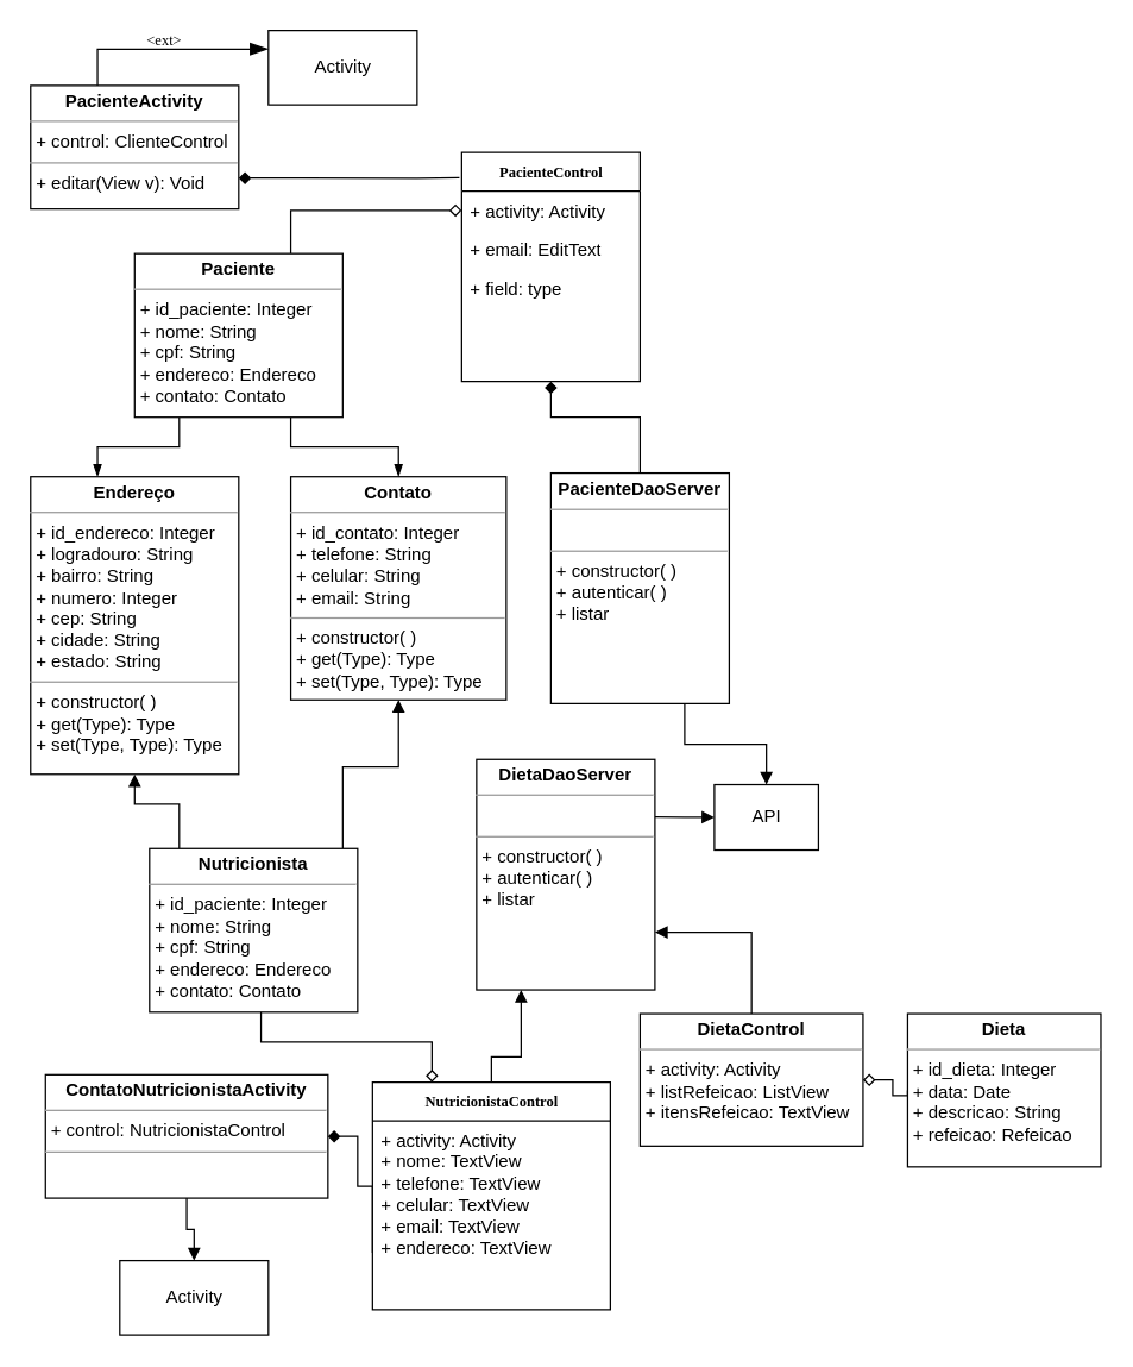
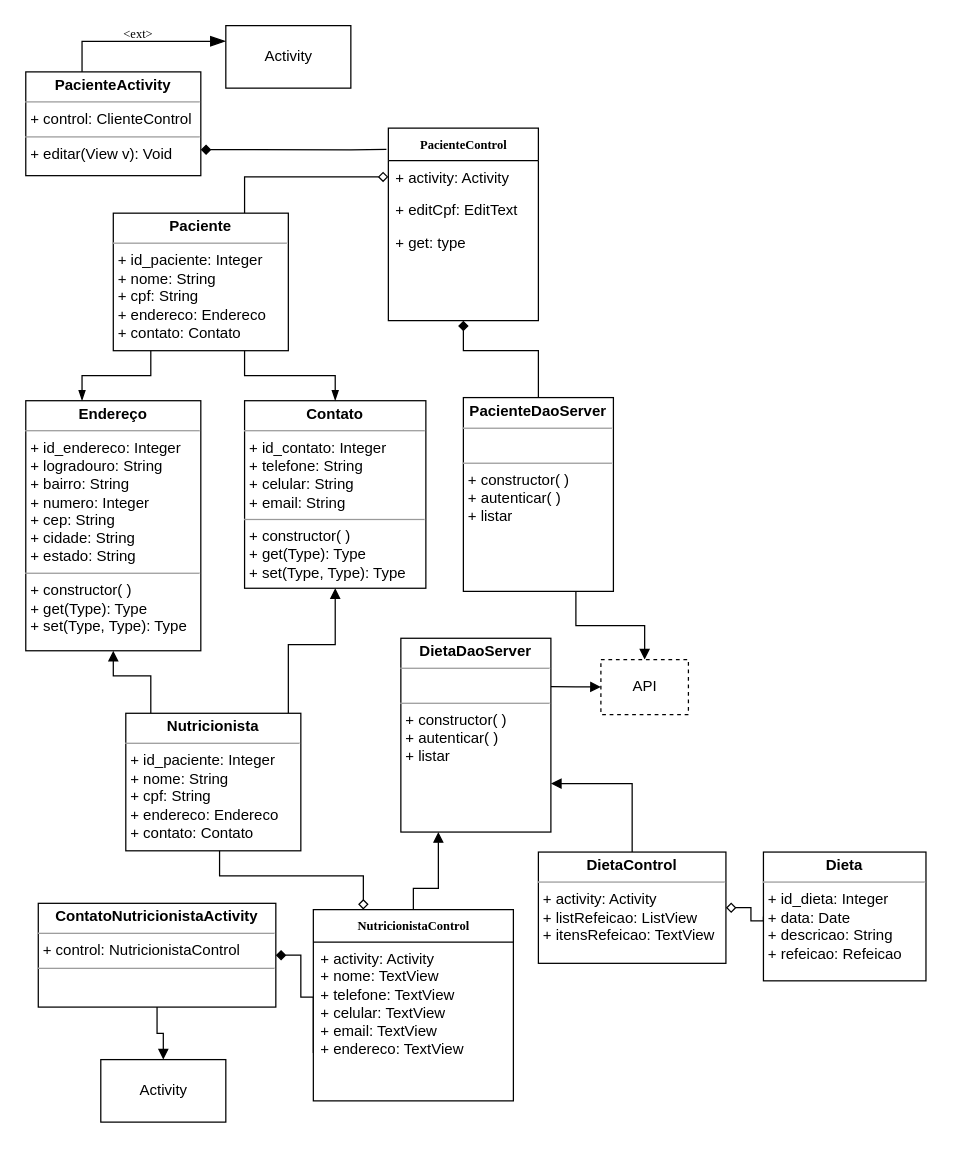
  <mxCell id="0" />
  <mxCell id="1" parent="0" />
  <mxCell id="2" value="&lt;b&gt;PacienteControl&lt;/b&gt;" style="swimlane;html=1;fontStyle=0;childLayout=stackLayout;horizontal=1;startSize=26;fillColor=none;horizontalStack=0;resizeParent=1;resizeLast=0;collapsible=1;marginBottom=0;swimlaneFillColor=#ffffff;rounded=0;shadow=0;comic=0;labelBackgroundColor=none;strokeColor=#000000;strokeWidth=1;fontFamily=Verdana;fontSize=10;fontColor=#000000;align=center;" parent="1" vertex="1"><mxGeometry x="310" y="102" width="120" height="154" as="geometry" /></mxCell>
  <mxCell id="3" value="+ activity: Activity" style="text;html=1;strokeColor=none;fillColor=none;align=left;verticalAlign=top;spacingLeft=4;spacingRight=4;whiteSpace=wrap;overflow=hidden;rotatable=0;points=[[0,0.5],[1,0.5]];portConstraint=eastwest;" parent="2" vertex="1"><mxGeometry y="26" width="120" height="26" as="geometry" /></mxCell>
- <mxCell id="4" value="+ email: EditText" style="text;html=1;strokeColor=none;fillColor=none;align=left;verticalAlign=top;spacingLeft=4;spacingRight=4;whiteSpace=wrap;overflow=hidden;rotatable=0;points=[[0,0.5],[1,0.5]];portConstraint=eastwest;" parent="2" vertex="1"><mxGeometry y="52" width="120" height="26" as="geometry" /></mxCell>
- <mxCell id="5" value="+ field: type" style="text;html=1;strokeColor=none;fillColor=none;align=left;verticalAlign=top;spacingLeft=4;spacingRight=4;whiteSpace=wrap;overflow=hidden;rotatable=0;points=[[0,0.5],[1,0.5]];portConstraint=eastwest;" parent="2" vertex="1"><mxGeometry y="78" width="120" height="26" as="geometry" /></mxCell>
+ <mxCell id="4" value="+ editCpf: EditText" style="text;html=1;strokeColor=none;fillColor=none;align=left;verticalAlign=top;spacingLeft=4;spacingRight=4;whiteSpace=wrap;overflow=hidden;rotatable=0;points=[[0,0.5],[1,0.5]];portConstraint=eastwest;" parent="2" vertex="1"><mxGeometry y="52" width="120" height="26" as="geometry" /></mxCell>
+ <mxCell id="5" value="+ get: type" style="text;html=1;strokeColor=none;fillColor=none;align=left;verticalAlign=top;spacingLeft=4;spacingRight=4;whiteSpace=wrap;overflow=hidden;rotatable=0;points=[[0,0.5],[1,0.5]];portConstraint=eastwest;" parent="2" vertex="1"><mxGeometry y="78" width="120" height="26" as="geometry" /></mxCell>
  <mxCell id="6" value="&lt;p style=&quot;margin: 0px ; margin-top: 4px ; text-align: center&quot;&gt;&lt;b&gt;Contato&lt;/b&gt;&lt;/p&gt;&lt;hr size=&quot;1&quot;&gt;&lt;p style=&quot;margin: 0px ; margin-left: 4px&quot;&gt;+ id_contato: Integer&lt;br&gt;+ telefone: String&lt;/p&gt;&lt;p style=&quot;margin: 0px ; margin-left: 4px&quot;&gt;+ celular: String&lt;/p&gt;&lt;p style=&quot;margin: 0px ; margin-left: 4px&quot;&gt;+ email: String&lt;/p&gt;&lt;hr size=&quot;1&quot;&gt;&lt;p style=&quot;margin: 0px ; margin-left: 4px&quot;&gt;+ constructor( )&lt;br&gt;&lt;/p&gt;&lt;p style=&quot;margin: 0px ; margin-left: 4px&quot;&gt;+ get(Type): Type&lt;br&gt;+ set(Type, Type): Type&lt;/p&gt;" style="verticalAlign=top;align=left;overflow=fill;fontSize=12;fontFamily=Helvetica;html=1;rounded=0;shadow=0;comic=0;labelBackgroundColor=none;strokeColor=#000000;strokeWidth=1;fillColor=#ffffff;" parent="1" vertex="1"><mxGeometry x="195" y="320" width="145" height="150" as="geometry" /></mxCell>
  <mxCell id="7" value="&amp;lt;ext&amp;gt;&amp;nbsp;&lt;br&gt;&lt;br&gt;" style="edgeStyle=orthogonalEdgeStyle;rounded=0;html=1;labelBackgroundColor=none;startFill=0;endArrow=blockThin;endFill=1;endSize=10;fontFamily=Verdana;fontSize=10;entryX=0;entryY=0.25;entryDx=0;entryDy=0;" parent="1" source="9" target="28" edge="1"><mxGeometry relative="1" as="geometry"><mxPoint x="370" y="0" as="targetPoint" /><Array as="points"><mxPoint x="65" y="33" /></Array></mxGeometry></mxCell>
  <mxCell id="8" value="" style="edgeStyle=orthogonalEdgeStyle;rounded=0;orthogonalLoop=1;jettySize=auto;html=1;endArrow=none;endFill=0;entryX=-0.013;entryY=0.11;entryDx=0;entryDy=0;startArrow=diamond;startFill=1;exitX=1;exitY=0.75;exitDx=0;exitDy=0;entryPerimeter=0;" edge="1" parent="1" source="9" target="2"><mxGeometry relative="1" as="geometry"><mxPoint x="350" y="68.5" as="targetPoint" /><Array as="points"><mxPoint x="280" y="119" /><mxPoint x="280" y="119" /></Array></mxGeometry></mxCell>
  <mxCell id="9" value="&lt;p style=&quot;margin: 0px ; margin-top: 4px ; text-align: center&quot;&gt;&lt;b&gt;PacienteActivity&lt;/b&gt;&lt;/p&gt;&lt;hr size=&quot;1&quot;&gt;&lt;p style=&quot;margin: 0px ; margin-left: 4px&quot;&gt;+ control: ClienteControl&lt;br&gt;&lt;/p&gt;&lt;hr size=&quot;1&quot;&gt;&lt;p style=&quot;margin: 0px ; margin-left: 4px&quot;&gt;+ editar(View v): Void&lt;br&gt;&lt;/p&gt;" style="verticalAlign=top;align=left;overflow=fill;fontSize=12;fontFamily=Helvetica;html=1;rounded=0;shadow=0;comic=0;labelBackgroundColor=none;strokeColor=#000000;strokeWidth=1;fillColor=#ffffff;" parent="1" vertex="1"><mxGeometry y="57" width="140" height="83" as="geometry" x="20" /></mxCell>
  <mxCell id="10" value="" style="edgeStyle=orthogonalEdgeStyle;rounded=0;orthogonalLoop=1;jettySize=auto;html=1;endArrow=blockThin;endFill=1;entryX=0.5;entryY=0;entryDx=0;entryDy=0;exitX=0.75;exitY=1;exitDx=0;exitDy=0;" edge="1" parent="1" source="13" target="6"><mxGeometry relative="1" as="geometry"><Array as="points"><mxPoint x="195" y="300" /><mxPoint x="268" y="300" /></Array></mxGeometry></mxCell>
  <mxCell id="11" value="" style="edgeStyle=orthogonalEdgeStyle;rounded=0;orthogonalLoop=1;jettySize=auto;html=1;endArrow=blockThin;endFill=1;" edge="1" parent="1" source="13" target="14"><mxGeometry relative="1" as="geometry"><Array as="points"><mxPoint x="120" y="300" /><mxPoint x="65" y="300" /></Array></mxGeometry></mxCell>
  <mxCell id="12" value="" style="edgeStyle=orthogonalEdgeStyle;rounded=0;orthogonalLoop=1;jettySize=auto;html=1;endArrow=diamond;endFill=0;exitX=0.75;exitY=0;exitDx=0;exitDy=0;entryX=0;entryY=0.5;entryDx=0;entryDy=0;" edge="1" parent="1" source="13" target="3"><mxGeometry relative="1" as="geometry"><mxPoint x="370" y="175" as="targetPoint" /><Array as="points"><mxPoint x="195" y="141" /></Array></mxGeometry></mxCell>
  <mxCell id="13" value="&lt;p style=&quot;margin: 0px ; margin-top: 4px ; text-align: center&quot;&gt;&lt;b&gt;Paciente&lt;/b&gt;&lt;/p&gt;&lt;hr size=&quot;1&quot;&gt;&lt;p style=&quot;margin: 0px ; margin-left: 4px&quot;&gt;+ id_paciente: Integer&lt;br&gt;+ nome: String&lt;/p&gt;&lt;p style=&quot;margin: 0px ; margin-left: 4px&quot;&gt;+ cpf: String&lt;/p&gt;&lt;p style=&quot;margin: 0px ; margin-left: 4px&quot;&gt;+ endereco: Endereco&lt;/p&gt;&lt;p style=&quot;margin: 0px ; margin-left: 4px&quot;&gt;+ contato: Contato&lt;/p&gt;&lt;p style=&quot;margin: 0px ; margin-left: 4px&quot;&gt;&lt;br&gt;&lt;/p&gt;" style="verticalAlign=top;align=left;overflow=fill;fontSize=12;fontFamily=Helvetica;html=1;rounded=0;shadow=0;comic=0;labelBackgroundColor=none;strokeColor=#000000;strokeWidth=1;fillColor=#ffffff;" parent="1" vertex="1"><mxGeometry x="90" y="170" width="140" height="110" as="geometry" /></mxCell>
  <mxCell id="14" value="&lt;p style=&quot;margin: 0px ; margin-top: 4px ; text-align: center&quot;&gt;&lt;b&gt;Endereço&lt;/b&gt;&lt;/p&gt;&lt;hr size=&quot;1&quot;&gt;&lt;p style=&quot;margin: 0px ; margin-left: 4px&quot;&gt;+ id_endereco: Integer&lt;br&gt;+ logradouro: String&lt;/p&gt;&lt;p style=&quot;margin: 0px ; margin-left: 4px&quot;&gt;+ bairro: String&lt;/p&gt;&lt;p style=&quot;margin: 0px ; margin-left: 4px&quot;&gt;+ numero: Integer&lt;/p&gt;&lt;p style=&quot;margin: 0px ; margin-left: 4px&quot;&gt;+ cep: String&lt;/p&gt;&lt;p style=&quot;margin: 0px ; margin-left: 4px&quot;&gt;+ cidade: String&lt;/p&gt;&lt;p style=&quot;margin: 0px ; margin-left: 4px&quot;&gt;+ estado: String&lt;/p&gt;&lt;hr size=&quot;1&quot;&gt;&lt;p style=&quot;margin: 0px ; margin-left: 4px&quot;&gt;+ constructor( )&lt;/p&gt;&lt;p style=&quot;margin: 0px ; margin-left: 4px&quot;&gt;+ get(Type): Type&lt;br&gt;+ set(Type, Type): Type&lt;/p&gt;" style="verticalAlign=top;align=left;overflow=fill;fontSize=12;fontFamily=Helvetica;html=1;rounded=0;shadow=0;comic=0;labelBackgroundColor=none;strokeColor=#000000;strokeWidth=1;fillColor=#ffffff;" parent="1" vertex="1"><mxGeometry y="320" width="140" height="200" as="geometry" x="20" /></mxCell>
  <mxCell id="15" value="" style="edgeStyle=orthogonalEdgeStyle;rounded=0;orthogonalLoop=1;jettySize=auto;html=1;startArrow=none;startFill=0;endArrow=block;endFill=1;exitX=0.75;exitY=1;exitDx=0;exitDy=0;entryX=0.5;entryY=0;entryDx=0;entryDy=0;" edge="1" parent="1" source="16" target="29"><mxGeometry relative="1" as="geometry"><mxPoint x="545" y="555" as="targetPoint" /></mxGeometry></mxCell>
  <mxCell id="16" value="&lt;p style=&quot;margin: 0px ; margin-top: 4px ; text-align: center&quot;&gt;&lt;b&gt;PacienteDaoServer&lt;/b&gt;&lt;/p&gt;&lt;hr size=&quot;1&quot;&gt;&lt;p style=&quot;margin: 0px ; margin-left: 4px&quot;&gt;&lt;br&gt;&lt;/p&gt;&lt;hr size=&quot;1&quot;&gt;&lt;p style=&quot;margin: 0px ; margin-left: 4px&quot;&gt;+ constructor( )&lt;/p&gt;&lt;p style=&quot;margin: 0px ; margin-left: 4px&quot;&gt;+ autenticar( )&lt;/p&gt;&lt;p style=&quot;margin: 0px ; margin-left: 4px&quot;&gt;+ listar&lt;/p&gt;" style="verticalAlign=top;align=left;overflow=fill;fontSize=12;fontFamily=Helvetica;html=1;rounded=0;shadow=0;comic=0;labelBackgroundColor=none;strokeColor=#000000;strokeWidth=1;fillColor=#ffffff;" vertex="1" parent="1"><mxGeometry x="370" y="317.5" width="120" height="155" as="geometry" /></mxCell>
  <mxCell id="17" value="" style="edgeStyle=orthogonalEdgeStyle;rounded=0;orthogonalLoop=1;jettySize=auto;html=1;endArrow=none;endFill=0;startArrow=diamond;startFill=1;exitX=0.5;exitY=1;exitDx=0;exitDy=0;entryX=0.5;entryY=0;entryDx=0;entryDy=0;" edge="1" parent="1" source="2" target="16"><mxGeometry relative="1" as="geometry"><mxPoint x="560" y="125" as="sourcePoint" /><mxPoint x="498" y="320" as="targetPoint" /><Array as="points"><mxPoint x="370" y="280" /><mxPoint x="430" y="280" /></Array></mxGeometry></mxCell>
  <mxCell id="18" value="" style="edgeStyle=orthogonalEdgeStyle;rounded=0;orthogonalLoop=1;jettySize=auto;html=1;startArrow=none;startFill=0;endArrow=block;endFill=1;entryX=0.5;entryY=1;entryDx=0;entryDy=0;" edge="1" parent="1" source="20" target="14"><mxGeometry relative="1" as="geometry"><mxPoint x="220" y="615" as="targetPoint" /><Array as="points"><mxPoint x="120" y="540" /><mxPoint x="90" y="540" /></Array></mxGeometry></mxCell>
  <mxCell id="19" value="" style="edgeStyle=orthogonalEdgeStyle;rounded=0;orthogonalLoop=1;jettySize=auto;html=1;startArrow=none;startFill=0;endArrow=block;endFill=1;entryX=0.5;entryY=1;entryDx=0;entryDy=0;" edge="1" parent="1" source="20" target="6"><mxGeometry relative="1" as="geometry"><Array as="points"><mxPoint x="230" y="515" /><mxPoint x="268" y="515" /></Array></mxGeometry></mxCell>
  <mxCell id="20" value="&lt;p style=&quot;margin: 0px ; margin-top: 4px ; text-align: center&quot;&gt;&lt;b&gt;Nutricionista&lt;/b&gt;&lt;/p&gt;&lt;hr size=&quot;1&quot;&gt;&lt;p style=&quot;margin: 0px ; margin-left: 4px&quot;&gt;+ id_paciente: Integer&lt;br&gt;+ nome: String&lt;/p&gt;&lt;p style=&quot;margin: 0px ; margin-left: 4px&quot;&gt;+ cpf: String&lt;/p&gt;&lt;p style=&quot;margin: 0px ; margin-left: 4px&quot;&gt;+ endereco: Endereco&lt;/p&gt;&lt;p style=&quot;margin: 0px ; margin-left: 4px&quot;&gt;+ contato: Contato&lt;/p&gt;&lt;p style=&quot;margin: 0px ; margin-left: 4px&quot;&gt;&lt;br&gt;&lt;/p&gt;" style="verticalAlign=top;align=left;overflow=fill;fontSize=12;fontFamily=Helvetica;html=1;rounded=0;shadow=0;comic=0;labelBackgroundColor=none;strokeColor=#000000;strokeWidth=1;fillColor=#ffffff;" vertex="1" parent="1"><mxGeometry x="100" y="570" width="140" height="110" as="geometry" /></mxCell>
  <mxCell id="21" value="" style="edgeStyle=orthogonalEdgeStyle;rounded=0;orthogonalLoop=1;jettySize=auto;html=1;startArrow=none;startFill=0;endArrow=block;endFill=1;entryX=0.5;entryY=0;entryDx=0;entryDy=0;exitX=0.5;exitY=1;exitDx=0;exitDy=0;" edge="1" parent="1" source="22" target="30"><mxGeometry relative="1" as="geometry"><mxPoint x="395" y="855" as="targetPoint" /></mxGeometry></mxCell>
  <mxCell id="22" value="&lt;p style=&quot;margin: 0px ; margin-top: 4px ; text-align: center&quot;&gt;&lt;b&gt;ContatoNutricionistaActivity&lt;/b&gt;&lt;/p&gt;&lt;hr size=&quot;1&quot;&gt;&lt;p style=&quot;margin: 0px ; margin-left: 4px&quot;&gt;+ control: NutricionistaControl&lt;br&gt;&lt;/p&gt;&lt;hr size=&quot;1&quot;&gt;&lt;p style=&quot;margin: 0px ; margin-left: 4px&quot;&gt;&lt;br&gt;&lt;/p&gt;" style="verticalAlign=top;align=left;overflow=fill;fontSize=12;fontFamily=Helvetica;html=1;rounded=0;shadow=0;comic=0;labelBackgroundColor=none;strokeColor=#000000;strokeWidth=1;fillColor=#ffffff;" vertex="1" parent="1"><mxGeometry x="30" y="722" width="190" height="83" as="geometry" /></mxCell>
  <mxCell id="23" value="" style="edgeStyle=orthogonalEdgeStyle;rounded=0;orthogonalLoop=1;jettySize=auto;html=1;startArrow=diamond;startFill=0;endArrow=none;endFill=0;" edge="1" parent="1" source="26" target="20"><mxGeometry relative="1" as="geometry"><Array as="points"><mxPoint x="290" y="700" /><mxPoint x="175" y="700" /></Array></mxGeometry></mxCell>
  <mxCell id="24" value="" style="edgeStyle=orthogonalEdgeStyle;rounded=0;orthogonalLoop=1;jettySize=auto;html=1;startArrow=none;startFill=0;endArrow=diamond;endFill=1;entryX=1;entryY=0.5;entryDx=0;entryDy=0;exitX=0;exitY=0.75;exitDx=0;exitDy=0;" edge="1" parent="1" source="26" target="22"><mxGeometry relative="1" as="geometry"><mxPoint x="335" y="804" as="targetPoint" /><Array as="points"><mxPoint x="240" y="797" /><mxPoint x="240" y="764" /></Array></mxGeometry></mxCell>
  <mxCell id="25" value="" style="edgeStyle=orthogonalEdgeStyle;rounded=0;orthogonalLoop=1;jettySize=auto;html=1;startArrow=none;startFill=0;endArrow=block;endFill=1;entryX=0.25;entryY=1;entryDx=0;entryDy=0;exitX=0.5;exitY=0;exitDx=0;exitDy=0;" edge="1" parent="1" source="26" target="32"><mxGeometry relative="1" as="geometry"><mxPoint x="450" y="820" as="targetPoint" /><Array as="points"><mxPoint x="330" y="710" /><mxPoint x="350" y="710" /></Array></mxGeometry></mxCell>
  <mxCell id="26" value="&lt;b&gt;NutricionistaControl&lt;/b&gt;" style="swimlane;html=1;fontStyle=0;childLayout=stackLayout;horizontal=1;startSize=26;fillColor=none;horizontalStack=0;resizeParent=1;resizeLast=0;collapsible=1;marginBottom=0;swimlaneFillColor=#ffffff;rounded=0;shadow=0;comic=0;labelBackgroundColor=none;strokeColor=#000000;strokeWidth=1;fontFamily=Verdana;fontSize=10;fontColor=#000000;align=center;" vertex="1" parent="1"><mxGeometry x="250" y="727" width="160" height="153" as="geometry" /></mxCell>
  <mxCell id="27" value="+ activity: Activity&lt;br&gt;+ nome: TextView&lt;br&gt;+ telefone: TextView&lt;br&gt;+ celular: TextView&lt;br&gt;+ email: TextView&lt;br&gt;+ endereco: TextView&lt;br&gt;" style="text;html=1;strokeColor=none;fillColor=none;align=left;verticalAlign=top;spacingLeft=4;spacingRight=4;whiteSpace=wrap;overflow=hidden;rotatable=0;points=[[0,0.5],[1,0.5]];portConstraint=eastwest;" vertex="1" parent="26"><mxGeometry y="26" width="160" height="124" as="geometry" /></mxCell>
  <mxCell id="28" value="Activity" style="html=1;" vertex="1" parent="1"><mxGeometry x="180" y="20" width="100" height="50" as="geometry" /></mxCell>
- <mxCell id="29" value="API" style="html=1;" vertex="1" parent="1"><mxGeometry x="480" y="527" width="70" height="44" as="geometry" /></mxCell>
+ <mxCell id="29" value="API" style="html=1;dashed=1;" vertex="1" parent="1"><mxGeometry x="480" y="527" width="70" height="44" as="geometry" /></mxCell>
  <mxCell id="30" value="Activity" style="html=1;" vertex="1" parent="1"><mxGeometry x="80" y="847" width="100" height="50" as="geometry" /></mxCell>
  <mxCell id="31" value="" style="edgeStyle=orthogonalEdgeStyle;rounded=0;orthogonalLoop=1;jettySize=auto;html=1;startArrow=none;startFill=0;endArrow=block;endFill=1;entryX=0;entryY=0.5;entryDx=0;entryDy=0;exitX=1;exitY=0.25;exitDx=0;exitDy=0;" edge="1" parent="1" source="32" target="29"><mxGeometry relative="1" as="geometry"><mxPoint x="720" y="587.5" as="targetPoint" /><Array as="points" /></mxGeometry></mxCell>
  <mxCell id="32" value="&lt;p style=&quot;margin: 0px ; margin-top: 4px ; text-align: center&quot;&gt;&lt;b&gt;DietaDaoServer&lt;/b&gt;&lt;/p&gt;&lt;hr size=&quot;1&quot;&gt;&lt;p style=&quot;margin: 0px ; margin-left: 4px&quot;&gt;&lt;br&gt;&lt;/p&gt;&lt;hr size=&quot;1&quot;&gt;&lt;p style=&quot;margin: 0px ; margin-left: 4px&quot;&gt;+ constructor( )&lt;/p&gt;&lt;p style=&quot;margin: 0px ; margin-left: 4px&quot;&gt;+ autenticar( )&lt;/p&gt;&lt;p style=&quot;margin: 0px ; margin-left: 4px&quot;&gt;+ listar&lt;/p&gt;" style="verticalAlign=top;align=left;overflow=fill;fontSize=12;fontFamily=Helvetica;html=1;rounded=0;shadow=0;comic=0;labelBackgroundColor=none;strokeColor=#000000;strokeWidth=1;fillColor=#ffffff;" vertex="1" parent="1"><mxGeometry x="320" y="510" width="120" height="155" as="geometry" /></mxCell>
  <mxCell id="33" value="" style="edgeStyle=orthogonalEdgeStyle;rounded=0;orthogonalLoop=1;jettySize=auto;html=1;startArrow=none;startFill=0;endArrow=diamond;endFill=0;entryX=1;entryY=0.5;entryDx=0;entryDy=0;exitX=0;exitY=0.5;exitDx=0;exitDy=0;" edge="1" parent="1" source="34" target="36"><mxGeometry relative="1" as="geometry"><mxPoint x="590" y="732" as="targetPoint" /><Array as="points"><mxPoint x="600" y="736" /><mxPoint x="600" y="726" /></Array></mxGeometry></mxCell>
  <mxCell id="34" value="&lt;p style=&quot;margin: 0px ; margin-top: 4px ; text-align: center&quot;&gt;&lt;b&gt;Dieta&lt;/b&gt;&lt;/p&gt;&lt;hr size=&quot;1&quot;&gt;&lt;p style=&quot;margin: 0px ; margin-left: 4px&quot;&gt;+ id_dieta: Integer&lt;br&gt;+ data: Date&lt;/p&gt;&lt;p style=&quot;margin: 0px ; margin-left: 4px&quot;&gt;+ descricao: String&lt;/p&gt;&lt;p style=&quot;margin: 0px ; margin-left: 4px&quot;&gt;+ refeicao: Refeicao&lt;/p&gt;" style="verticalAlign=top;align=left;overflow=fill;fontSize=12;fontFamily=Helvetica;html=1;rounded=0;shadow=0;comic=0;labelBackgroundColor=none;strokeColor=#000000;strokeWidth=1;fillColor=#ffffff;" vertex="1" parent="1"><mxGeometry x="610" y="681" width="130" height="103" as="geometry" /></mxCell>
  <mxCell id="35" value="" style="edgeStyle=orthogonalEdgeStyle;rounded=0;orthogonalLoop=1;jettySize=auto;html=1;startArrow=none;startFill=0;endArrow=block;endFill=1;entryX=1;entryY=0.75;entryDx=0;entryDy=0;" edge="1" parent="1" source="36" target="32"><mxGeometry relative="1" as="geometry"><mxPoint x="505" y="650" as="targetPoint" /></mxGeometry></mxCell>
  <mxCell id="36" value="&lt;p style=&quot;margin: 0px ; margin-top: 4px ; text-align: center&quot;&gt;&lt;b&gt;DietaControl&lt;/b&gt;&lt;/p&gt;&lt;hr size=&quot;1&quot;&gt;&lt;p style=&quot;margin: 0px ; margin-left: 4px&quot;&gt;+ activity: Activity&lt;/p&gt;&lt;p style=&quot;margin: 0px ; margin-left: 4px&quot;&gt;+ listRefeicao: ListView&lt;/p&gt;&lt;p style=&quot;margin: 0px ; margin-left: 4px&quot;&gt;+ itensRefeicao: TextView&lt;/p&gt;" style="verticalAlign=top;align=left;overflow=fill;fontSize=12;fontFamily=Helvetica;html=1;rounded=0;shadow=0;comic=0;labelBackgroundColor=none;strokeColor=#000000;strokeWidth=1;fillColor=#ffffff;" vertex="1" parent="1"><mxGeometry x="430" y="681" width="150" height="89" as="geometry" /></mxCell>
